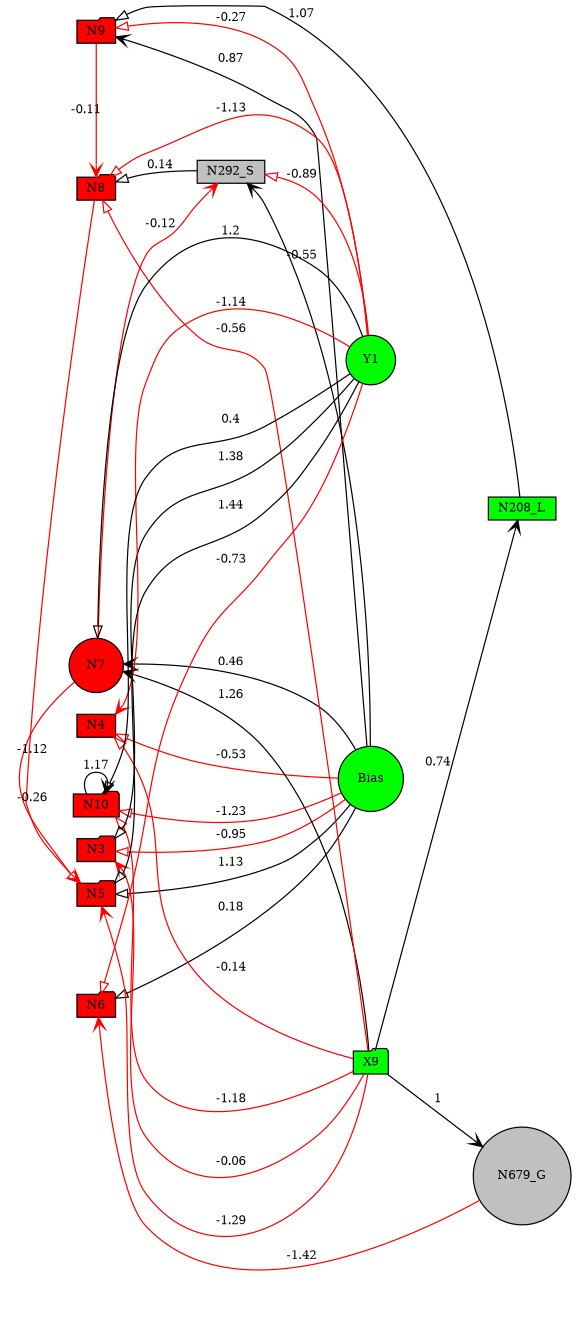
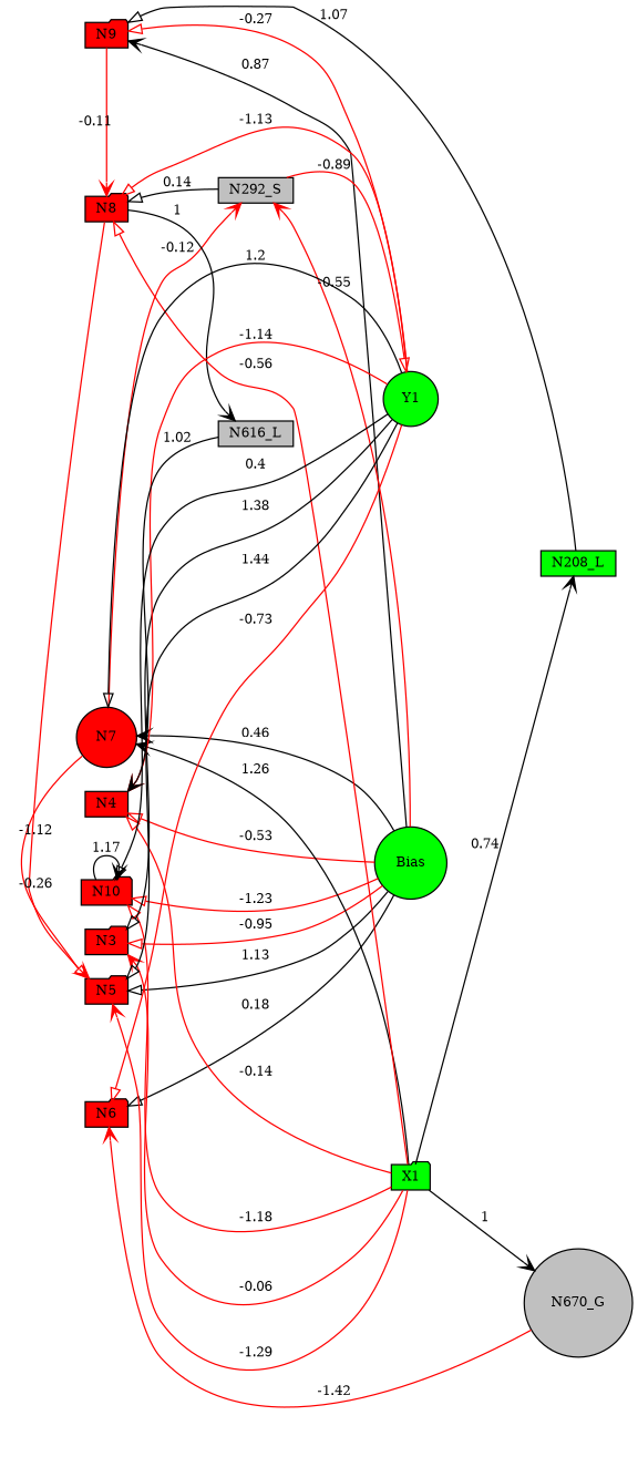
  digraph {
    rankdir=LR
    node [fillcolor=red fontsize=10 shape=folder style=filled]
    edge [arrowType=inv arrowhead=onormal color=red fontsize=10]
    N3 [height=0.1 width=0.1]
    N4 [height=0.1 shape=box width=0.1]
    N5 [height=0.1 width=0.1]
    N6 [height=0.1 width=0.1]
    N7 [height=0.1 shape=circle width=0.1]
    N8 [height=0.1 width=0.1]
    N9 [height=0.1 width=0.1]
    N10 [height=0.1 width=0.1]
    n9 [fillcolor=green height=0.1 label=Bias shape=circle width=0.1]
-   n10 [fillcolor=green height=0.1 label=X9 width=0.1]
+   n10 [fillcolor=green height=0.1 label=X1 width=0.1]
    n11 [fillcolor=green height=0.1 label=Y1 shape=circle width=0.1]
    n12 [fillcolor=gray height=0.1 label=N292_S shape=box width=0.1]
+   n13 [fillcolor=gray height=0.1 label=N616_L shape=box width=0.1]
    n14 [fillcolor=green height=0.1 label=N208_L shape=box width=0.1]
-   n15 [fillcolor=gray height=0.1 label=N679_G shape=circle width=0.1]
+   n15 [fillcolor=gray height=0.1 label=N670_G shape=circle width=0.1]
    subgraph sub_1 {
      rank=same
      N3
      N4
      N5
      N6
      N7
      N8
      N9
      N10
    }
    subgraph sub_2 {
      rank=same
      n9
      n10
      n11
    }
    N7 -> N5 [label=-1.12]
    N7 -> n12 [arrowhead=vee label=-0.12]
    N8 -> N5 [arrowhead=vee label=-0.26]
+   N8 -> n13 [arrowhead=vee color=black label=1 arrowType=""]
    N9 -> N8 [arrowhead=vee label=-0.11]
    N10 -> N10 [arrowhead=vee color=black label=1.17 arrowType=""]
    n9 -> N3 [label=-0.95]
    n9 -> N4 [label=-0.53]
    n9 -> N5 [color=black label=1.13 arrowType=""]
    n9 -> N6 [color=black label=0.18 arrowType=""]
    n9 -> N7 [arrowhead=vee color=black label=0.46 arrowType=""]
    n9 -> N9 [arrowhead=vee color=black label=0.87 arrowType=""]
    n9 -> N10 [label=-1.23]
-   n9 -> n12 [arrowhead=vee color=black label=-0.55]
+   n9 -> n12 [arrowhead=vee label=-0.55]
    n10 -> N3 [arrowhead=vee label=-0.06]
    n10 -> N4 [label=-0.14]
    n10 -> N5 [arrowhead=vee label=-1.29]
    n10 -> N7 [arrowhead=vee color=black label=1.26 arrowType=""]
    n10 -> N8 [label=-0.56]
    n10 -> N10 [label=-1.18]
    n10 -> n11 [style=invis arrowType="" arrowhead="" color="" fontsize=""]
    n10 -> n14 [arrowhead=vee color=black label=0.74 arrowType=""]
    n10 -> n15 [arrowhead=vee color=black label=1 arrowType=""]
    n11 -> N3 [color=black label=1.38 arrowType=""]
    n11 -> N4 [arrowhead=vee label=-1.14]
    n11 -> N5 [color=black label=1.44 arrowType=""]
    n11 -> N6 [label=-0.73]
    n11 -> N7 [color=black label=1.2 arrowType=""]
    n11 -> N8 [label=-1.13]
    n11 -> N9 [label=-0.27]
    n11 -> N10 [color=black label=0.4 arrowType=""]
    n11 -> n9 [style=invis arrowType="" arrowhead="" color="" fontsize=""]
-   n11 -> n12 [label=-0.89]
+   n12 -> n11 [label=-0.89]
    n12 -> N8 [color=black label=0.14 arrowType=""]
+   n13 -> N4 [arrowhead=vee color=black label=1.02 arrowType=""]
    n14 -> N9 [color=black label=1.07 arrowType=""]
    n15 -> N6 [arrowhead=vee label=-1.42]
  }
